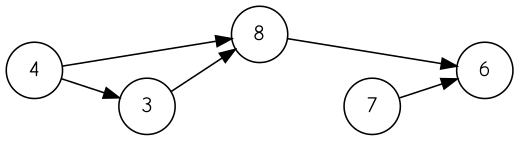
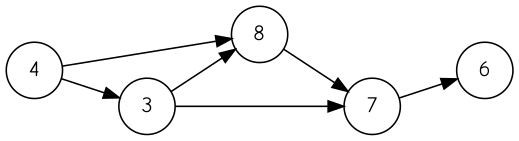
  digraph {
    fontname="Comic Neue"
    fontsize=12
    rankdir=LR
    node [fontname="Comic Neue" shape=circle]
    edge [fontname="Comic Neue"]
    n1 [label=8]
    6
    4
    3
    n5 [label=7]
-   n1 -> 6
+   n1 -> n5
    4 -> n1
    4 -> 3
    3 -> n1
+   3 -> n5
    n5 -> 6
  }
